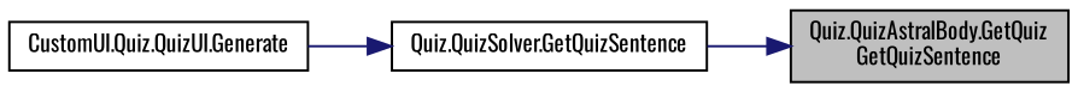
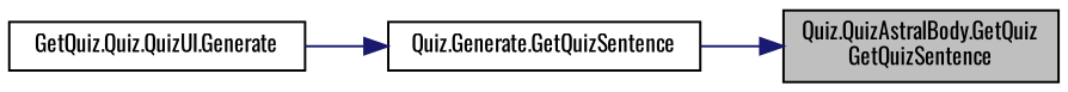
  digraph {
    fontname=Oswald
    rankdir=RL
    node [color=black fillcolor=white fontname=Oswald fontsize=10 shape=record style=filled]
    edge [color=midnightblue dir=back fontname=Oswald fontsize=10 labelfontname=Helvetica labelfontsize=10 style=solid]
    n1 [fillcolor=grey75 fontcolor=black height=0.2 label="Quiz.QuizAstralBody.GetQuiz\lGetQuizSentence" width=0.4]
-   n2 [height=0.2 label="Quiz.QuizSolver.GetQuizSentence" width=0.4]
-   n3 [height=0.2 label="CustomUI.Quiz.QuizUI.Generate" width=0.4]
+   n2 [height=0.2 label="Quiz.Generate.GetQuizSentence" width=0.4]
+   n3 [height=0.2 label="GetQuiz.Quiz.QuizUI.Generate" width=0.4]
    n1 -> n2
    n2 -> n3
  }
